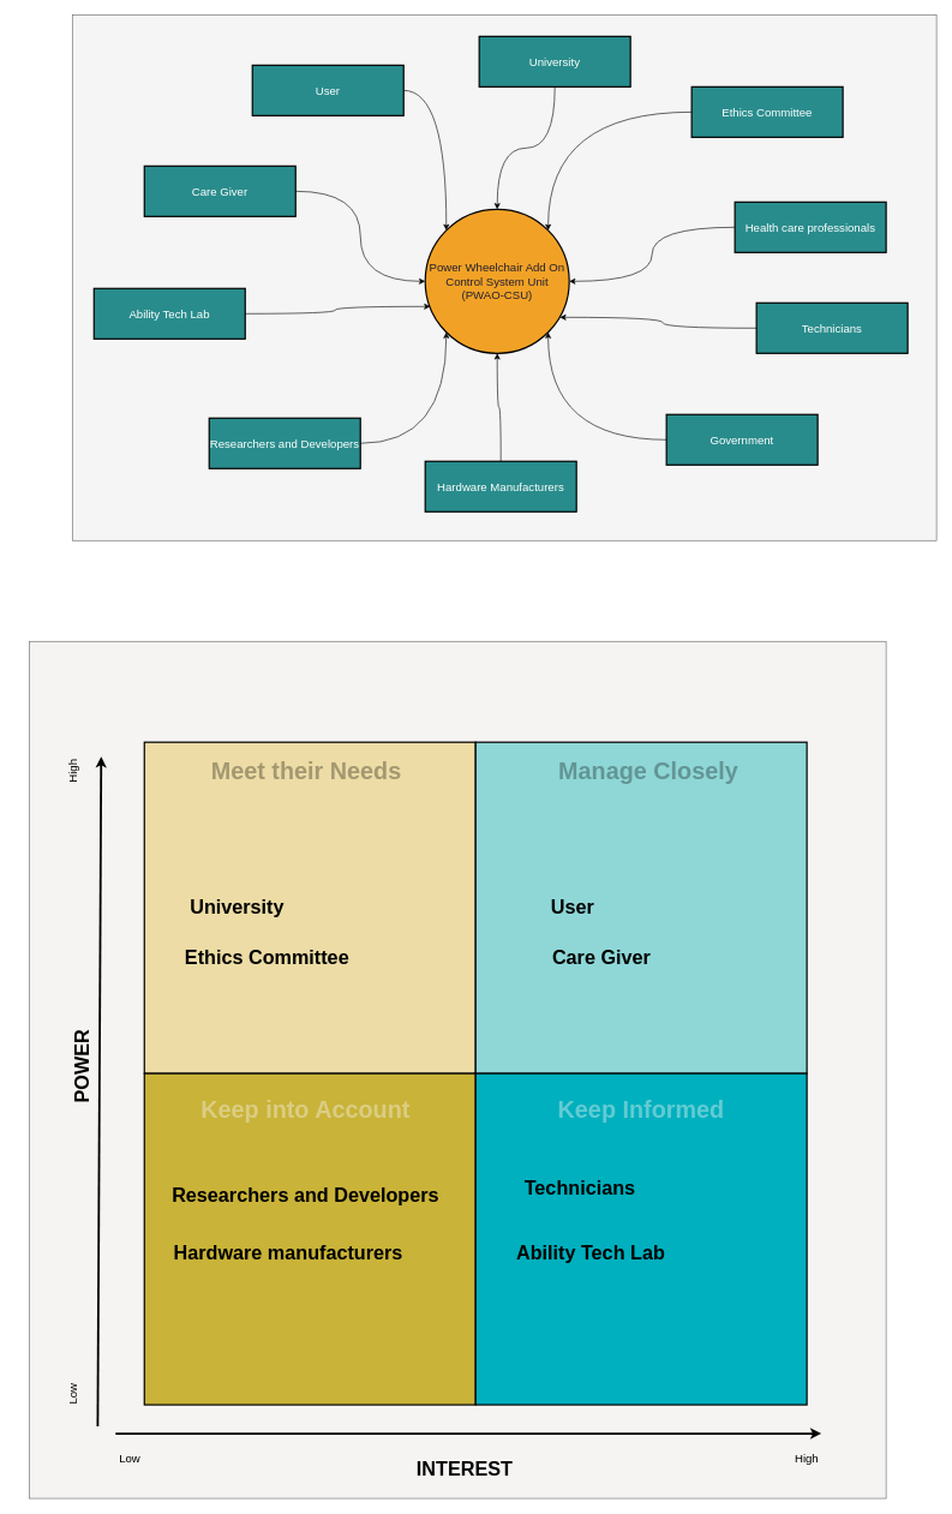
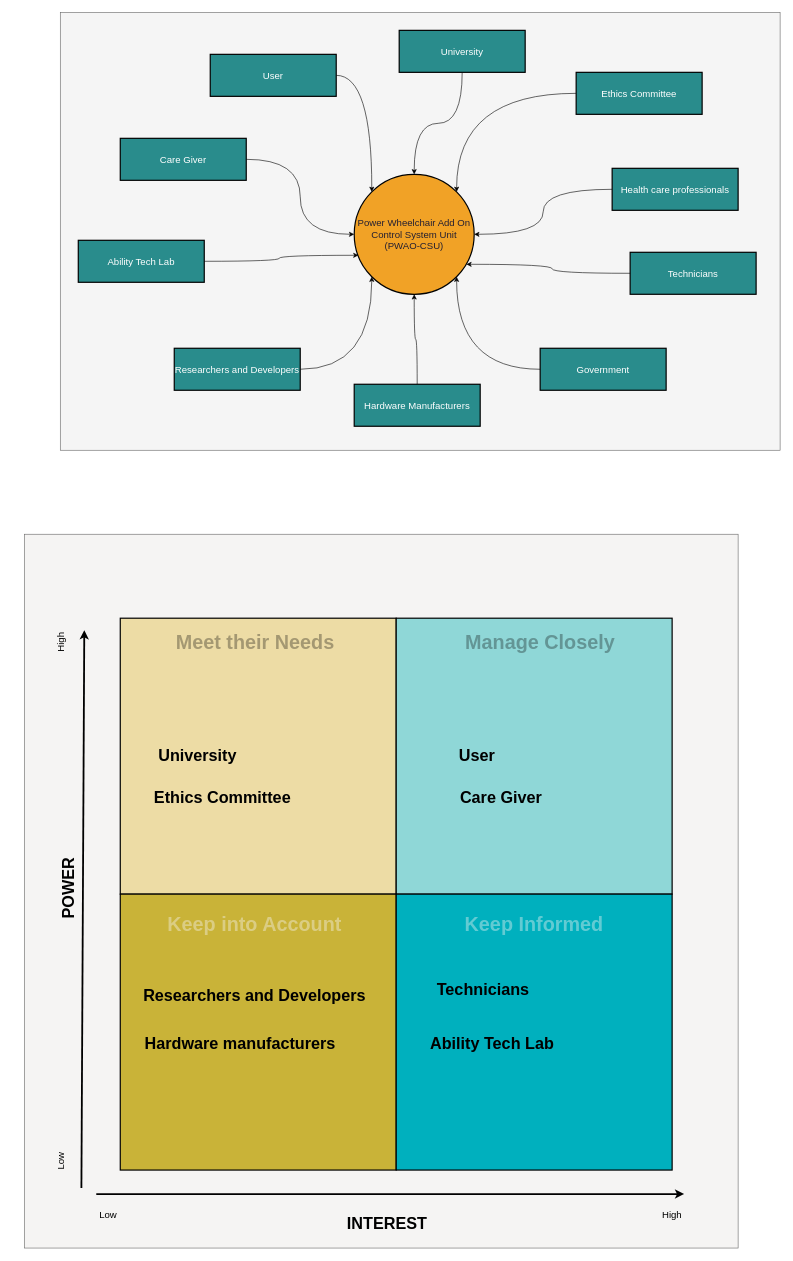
  <mxCell id="0" />
  <mxCell id="1" parent="0" />
  <mxCell id="2" value="" style="rounded=0;whiteSpace=wrap;html=1;fillColor=#f5f5f5;fontColor=#333333;strokeColor=#666666;" parent="1" vertex="1"><mxGeometry x="100" y="20" width="1200" height="730" as="geometry" /></mxCell>
  <mxCell id="3" value="" style="whiteSpace=wrap;html=1;aspect=fixed;fillColor=#F5F4F3;strokeColor=#666666;fontColor=#333333;" parent="1" vertex="1"><mxGeometry x="40" y="890" width="1190" height="1190" as="geometry" /></mxCell>
  <mxCell id="4" value="&lt;font color=&quot;#241f31&quot; style=&quot;font-size: 16px;&quot;&gt;Power Wheelchair Add On&lt;br&gt;Control System Unit (PWAO-CSU)&lt;/font&gt;" style="ellipse;whiteSpace=wrap;html=1;aspect=fixed;fillColor=#f1a226;strokeColor=#000000;strokeWidth=2;" parent="1" vertex="1"><mxGeometry x="590" y="290" width="200" height="200" as="geometry" /></mxCell>
  <mxCell id="5" style="edgeStyle=orthogonalEdgeStyle;rounded=0;orthogonalLoop=1;jettySize=auto;html=1;elbow=vertical;curved=1;" parent="1" source="6" target="4" edge="1"><mxGeometry relative="1" as="geometry" /></mxCell>
  <mxCell id="6" value="&lt;font style=&quot;font-size: 16px;&quot; color=&quot;#ffffff&quot;&gt;Care Giver&lt;br&gt;&lt;/font&gt;" style="rounded=0;whiteSpace=wrap;html=1;fillColor=#298c8c;strokeWidth=2;" parent="1" vertex="1"><mxGeometry x="200" y="230" width="210" height="70" as="geometry" /></mxCell>
  <mxCell id="7" style="edgeStyle=orthogonalEdgeStyle;rounded=0;orthogonalLoop=1;jettySize=auto;html=1;entryX=0;entryY=0;entryDx=0;entryDy=0;curved=1;" parent="1" source="8" target="4" edge="1"><mxGeometry relative="1" as="geometry" /></mxCell>
  <mxCell id="8" value="&lt;font style=&quot;font-size: 16px;&quot; color=&quot;#ffffff&quot;&gt;User&lt;br&gt;&lt;/font&gt;" style="rounded=0;whiteSpace=wrap;html=1;fillColor=#298c8c;strokeWidth=2;" parent="1" vertex="1"><mxGeometry x="350" y="90" width="210" height="70" as="geometry" /></mxCell>
  <mxCell id="9" value="" style="whiteSpace=wrap;html=1;aspect=fixed;fillColor=#eddca5;strokeWidth=2;" parent="1" vertex="1"><mxGeometry x="200" y="1030" width="460" height="460" as="geometry" /></mxCell>
  <mxCell id="10" value="" style="whiteSpace=wrap;html=1;aspect=fixed;fillColor=#8fd7d7;strokeWidth=2;" parent="1" vertex="1"><mxGeometry x="660" y="1030" width="460" height="460" as="geometry" /></mxCell>
  <mxCell id="11" value="" style="whiteSpace=wrap;html=1;aspect=fixed;fillColor=#c9b338;strokeWidth=2;" parent="1" vertex="1"><mxGeometry x="200" y="1490" width="460" height="460" as="geometry" /></mxCell>
  <mxCell id="12" value="" style="whiteSpace=wrap;html=1;aspect=fixed;fillColor=#00b0be;strokeWidth=2;" parent="1" vertex="1"><mxGeometry x="660" y="1490" width="460" height="460" as="geometry" /></mxCell>
  <mxCell id="13" value="" style="endArrow=classic;html=1;rounded=0;strokeWidth=3;" parent="1" edge="1"><mxGeometry width="50" height="50" relative="1" as="geometry"><mxPoint x="160" y="1990" as="sourcePoint" /><mxPoint x="1140" y="1990" as="targetPoint" /><Array as="points" /></mxGeometry></mxCell>
  <mxCell id="14" value="" style="endArrow=classic;html=1;rounded=0;strokeWidth=3;exitX=0.08;exitY=0.916;exitDx=0;exitDy=0;exitPerimeter=0;" parent="1" source="3" edge="1"><mxGeometry width="50" height="50" relative="1" as="geometry"><mxPoint x="90" y="2050" as="sourcePoint" /><mxPoint x="140" y="1050" as="targetPoint" /></mxGeometry></mxCell>
  <mxCell id="15" value="&lt;font size=&quot;1&quot;&gt;&lt;b&gt;&lt;font style=&quot;font-size: 27px;&quot;&gt;POWER&lt;/font&gt;&lt;/b&gt;&lt;/font&gt;" style="text;html=1;align=center;verticalAlign=middle;whiteSpace=wrap;rounded=0;rotation=-90;" parent="1" vertex="1"><mxGeometry x="20" y="1460" width="190" height="40" as="geometry" /></mxCell>
  <mxCell id="16" value="&lt;font size=&quot;1&quot;&gt;&lt;span style=&quot;font-size: 16px;&quot;&gt;Low&lt;/span&gt;&lt;/font&gt;" style="text;html=1;align=center;verticalAlign=middle;whiteSpace=wrap;rounded=0;rotation=-90;" parent="1" vertex="1"><mxGeometry x="70" y="1920" width="60" height="30" as="geometry" /></mxCell>
  <mxCell id="17" value="&lt;font style=&quot;font-size: 16px;&quot;&gt;High&lt;/font&gt;" style="text;html=1;align=center;verticalAlign=middle;whiteSpace=wrap;rounded=0;rotation=-90;" parent="1" vertex="1"><mxGeometry x="70" y="1055" width="60" height="30" as="geometry" /></mxCell>
  <mxCell id="18" value="&lt;font size=&quot;1&quot;&gt;&lt;span style=&quot;font-size: 16px;&quot;&gt;Low&lt;/span&gt;&lt;/font&gt;" style="text;html=1;align=center;verticalAlign=middle;whiteSpace=wrap;rounded=0;rotation=0;" parent="1" vertex="1"><mxGeometry x="150" y="2010" width="60" height="30" as="geometry" /></mxCell>
  <mxCell id="19" value="&lt;font style=&quot;font-size: 16px;&quot;&gt;High&lt;/font&gt;" style="text;html=1;align=center;verticalAlign=middle;whiteSpace=wrap;rounded=0;rotation=0;" parent="1" vertex="1"><mxGeometry x="1090" y="2010" width="60" height="30" as="geometry" /></mxCell>
  <mxCell id="20" value="&lt;font size=&quot;1&quot;&gt;&lt;b&gt;&lt;font style=&quot;font-size: 27px;&quot;&gt;INTEREST&lt;/font&gt;&lt;/b&gt;&lt;/font&gt;" style="text;html=1;align=center;verticalAlign=middle;whiteSpace=wrap;rounded=0;rotation=0;" parent="1" vertex="1"><mxGeometry x="550" y="2020" width="190" height="40" as="geometry" /></mxCell>
  <mxCell id="21" value="&lt;font style=&quot;font-size: 33px;&quot;&gt;&lt;b&gt;&lt;font style=&quot;font-size: 33px;&quot;&gt;Manage Closely&lt;br&gt;&lt;/font&gt;&lt;/b&gt;&lt;/font&gt;" style="text;html=1;align=center;verticalAlign=middle;whiteSpace=wrap;rounded=0;rotation=0;textOpacity=30;" parent="1" vertex="1"><mxGeometry x="750" y="1050" width="300" height="40" as="geometry" /></mxCell>
  <mxCell id="22" value="&lt;font style=&quot;font-size: 33px;&quot; color=&quot;#f6f5f4&quot;&gt;&lt;b&gt;&lt;font style=&quot;font-size: 33px;&quot;&gt;Keep Informed&lt;br&gt;&lt;/font&gt;&lt;/b&gt;&lt;/font&gt;" style="text;html=1;align=center;verticalAlign=middle;whiteSpace=wrap;rounded=0;rotation=0;textOpacity=40;" parent="1" vertex="1"><mxGeometry x="745" y="1520" width="290" height="40" as="geometry" /></mxCell>
  <mxCell id="23" value="&lt;font size=&quot;1&quot;&gt;&lt;b&gt;&lt;font style=&quot;font-size: 33px;&quot;&gt;Meet their Needs&lt;/font&gt;&lt;/b&gt;&lt;/font&gt;" style="text;html=1;align=center;verticalAlign=middle;whiteSpace=wrap;rounded=0;rotation=0;textOpacity=30;" parent="1" vertex="1"><mxGeometry x="260" y="1050" width="330" height="40" as="geometry" /></mxCell>
  <mxCell id="24" value="&lt;font style=&quot;font-size: 33px;&quot; color=&quot;#f6f5f4&quot;&gt;&lt;b&gt;&lt;font style=&quot;font-size: 33px;&quot;&gt;Keep into Account&lt;br&gt;&lt;/font&gt;&lt;/b&gt;&lt;/font&gt;" style="text;html=1;align=center;verticalAlign=middle;whiteSpace=wrap;rounded=0;rotation=0;textOpacity=40;" parent="1" vertex="1"><mxGeometry x="260" y="1520" width="327.5" height="40" as="geometry" /></mxCell>
  <mxCell id="25" value="&lt;font size=&quot;1&quot;&gt;&lt;b&gt;&lt;font style=&quot;font-size: 27px;&quot;&gt;User&lt;/font&gt;&lt;/b&gt;&lt;/font&gt;" style="text;html=1;align=center;verticalAlign=middle;whiteSpace=wrap;rounded=0;rotation=0;" parent="1" vertex="1"><mxGeometry x="700" y="1240" width="190" height="40" as="geometry" /></mxCell>
  <mxCell id="26" value="&lt;font size=&quot;1&quot;&gt;&lt;b&gt;&lt;font style=&quot;font-size: 27px;&quot;&gt;Care Giver&lt;/font&gt;&lt;/b&gt;&lt;/font&gt;" style="text;html=1;align=center;verticalAlign=middle;whiteSpace=wrap;rounded=0;rotation=0;" parent="1" vertex="1"><mxGeometry x="740" y="1310" width="190" height="40" as="geometry" /></mxCell>
  <mxCell id="27" value="&lt;font size=&quot;1&quot;&gt;&lt;b&gt;&lt;font style=&quot;font-size: 27px;&quot;&gt;University&lt;br&gt;&lt;/font&gt;&lt;/b&gt;&lt;/font&gt;" style="text;html=1;align=center;verticalAlign=middle;whiteSpace=wrap;rounded=0;rotation=0;" parent="1" vertex="1"><mxGeometry x="233.75" y="1240" width="190" height="40" as="geometry" /></mxCell>
  <mxCell id="28" value="&lt;font size=&quot;1&quot;&gt;&lt;b&gt;&lt;font style=&quot;font-size: 27px;&quot;&gt;Technicians&lt;br&gt;&lt;/font&gt;&lt;/b&gt;&lt;/font&gt;" style="text;html=1;align=center;verticalAlign=middle;whiteSpace=wrap;rounded=0;rotation=0;" parent="1" vertex="1"><mxGeometry x="710" y="1630" width="190" height="40" as="geometry" /></mxCell>
  <mxCell id="29" value="&lt;font size=&quot;1&quot;&gt;&lt;b&gt;&lt;font style=&quot;font-size: 27px;&quot;&gt;Researchers and Developers&lt;br&gt;&lt;/font&gt;&lt;/b&gt;&lt;/font&gt;" style="text;html=1;align=center;verticalAlign=middle;whiteSpace=wrap;rounded=0;rotation=0;" parent="1" vertex="1"><mxGeometry x="233.75" y="1640" width="380" height="40" as="geometry" /></mxCell>
  <mxCell id="30" value="&lt;font size=&quot;1&quot;&gt;&lt;b&gt;&lt;font style=&quot;font-size: 27px;&quot;&gt;Hardware manufacturers&lt;br&gt;&lt;/font&gt;&lt;/b&gt;&lt;/font&gt;" style="text;html=1;align=center;verticalAlign=middle;whiteSpace=wrap;rounded=0;rotation=0;" parent="1" vertex="1"><mxGeometry x="200" y="1720" width="400" height="40" as="geometry" /></mxCell>
  <mxCell id="31" value="&lt;font size=&quot;1&quot;&gt;&lt;b&gt;&lt;font style=&quot;font-size: 27px;&quot;&gt;Ability Tech Lab&lt;br&gt;&lt;/font&gt;&lt;/b&gt;&lt;/font&gt;" style="text;html=1;align=center;verticalAlign=middle;whiteSpace=wrap;rounded=0;rotation=0;" parent="1" vertex="1"><mxGeometry x="710" y="1720" width="220" height="40" as="geometry" /></mxCell>
  <mxCell id="32" style="edgeStyle=orthogonalEdgeStyle;rounded=0;orthogonalLoop=1;jettySize=auto;html=1;entryX=0.5;entryY=1;entryDx=0;entryDy=0;curved=1;" parent="1" source="33" target="4" edge="1"><mxGeometry relative="1" as="geometry" /></mxCell>
  <mxCell id="33" value="&lt;font style=&quot;font-size: 16px;&quot; color=&quot;#ffffff&quot;&gt;Hardware Manufacturers&lt;br&gt;&lt;/font&gt;" style="rounded=0;whiteSpace=wrap;html=1;fillColor=#298c8c;strokeWidth=2;" parent="1" vertex="1"><mxGeometry x="590" y="640" width="210" height="70" as="geometry" /></mxCell>
  <mxCell id="34" value="&lt;font style=&quot;font-size: 16px;&quot; color=&quot;#ffffff&quot;&gt;Technicians&lt;br&gt;&lt;/font&gt;" style="rounded=0;whiteSpace=wrap;html=1;fillColor=#298c8c;strokeWidth=2;" parent="1" vertex="1"><mxGeometry x="1050" y="420" width="210" height="70" as="geometry" /></mxCell>
  <mxCell id="35" style="edgeStyle=orthogonalEdgeStyle;rounded=0;orthogonalLoop=1;jettySize=auto;html=1;entryX=1;entryY=1;entryDx=0;entryDy=0;curved=1;" parent="1" source="36" target="4" edge="1"><mxGeometry relative="1" as="geometry" /></mxCell>
- <mxCell id="36" value="&lt;font style=&quot;font-size: 16px;&quot; color=&quot;#ffffff&quot;&gt;Government&lt;br&gt;&lt;/font&gt;" style="rounded=0;whiteSpace=wrap;html=1;fillColor=#298c8c;strokeWidth=2;" parent="1" vertex="1"><mxGeometry x="925" y="575" width="210" height="70" as="geometry" /></mxCell>
+ <mxCell id="36" value="&lt;font style=&quot;font-size: 16px;&quot; color=&quot;#ffffff&quot;&gt;Government&lt;br&gt;&lt;/font&gt;" style="rounded=0;whiteSpace=wrap;html=1;fillColor=#298c8c;strokeWidth=2;" parent="1" vertex="1"><mxGeometry x="900" y="580" width="210" height="70" as="geometry" /></mxCell>
  <mxCell id="37" style="edgeStyle=orthogonalEdgeStyle;rounded=0;orthogonalLoop=1;jettySize=auto;html=1;curved=1;" parent="1" source="38" target="4" edge="1"><mxGeometry relative="1" as="geometry" /></mxCell>
  <mxCell id="38" value="&lt;font style=&quot;font-size: 16px;&quot; color=&quot;#ffffff&quot;&gt;Health care professionals&lt;br&gt;&lt;/font&gt;" style="rounded=0;whiteSpace=wrap;html=1;fillColor=#298c8c;strokeWidth=2;" parent="1" vertex="1"><mxGeometry x="1020" y="280" width="210" height="70" as="geometry" /></mxCell>
  <mxCell id="39" style="edgeStyle=orthogonalEdgeStyle;rounded=0;orthogonalLoop=1;jettySize=auto;html=1;curved=1;startArrow=none;startFill=0;" parent="1" source="40" target="4" edge="1"><mxGeometry relative="1" as="geometry" /></mxCell>
  <mxCell id="40" value="&lt;font style=&quot;font-size: 16px;&quot; color=&quot;#ffffff&quot;&gt;University&lt;br&gt;&lt;/font&gt;" style="rounded=0;whiteSpace=wrap;html=1;fillColor=#298c8c;strokeWidth=2;" parent="1" vertex="1"><mxGeometry x="665" y="50" width="210" height="70" as="geometry" /></mxCell>
  <mxCell id="41" style="edgeStyle=orthogonalEdgeStyle;rounded=0;orthogonalLoop=1;jettySize=auto;html=1;entryX=0;entryY=1;entryDx=0;entryDy=0;curved=1;" parent="1" source="42" target="4" edge="1"><mxGeometry relative="1" as="geometry" /></mxCell>
  <mxCell id="42" value="&lt;font style=&quot;font-size: 16px;&quot; color=&quot;#ffffff&quot;&gt;Researchers and Developers&lt;br&gt;&lt;/font&gt;" style="rounded=0;whiteSpace=wrap;html=1;fillColor=#298c8c;strokeWidth=2;" parent="1" vertex="1"><mxGeometry x="290" y="580" width="210" height="70" as="geometry" /></mxCell>
  <mxCell id="43" value="&lt;font style=&quot;font-size: 16px;&quot; color=&quot;#ffffff&quot;&gt;Ability Tech Lab&lt;br&gt;&lt;/font&gt;" style="rounded=0;whiteSpace=wrap;html=1;fillColor=#298c8c;strokeWidth=2;" parent="1" vertex="1"><mxGeometry x="130" y="400" width="210" height="70" as="geometry" /></mxCell>
  <mxCell id="44" style="edgeStyle=orthogonalEdgeStyle;rounded=0;orthogonalLoop=1;jettySize=auto;html=1;entryX=1;entryY=0;entryDx=0;entryDy=0;curved=1;" parent="1" source="45" target="4" edge="1"><mxGeometry relative="1" as="geometry" /></mxCell>
  <mxCell id="45" value="&lt;font style=&quot;font-size: 16px;&quot; color=&quot;#ffffff&quot;&gt;Ethics Committee&lt;br&gt;&lt;/font&gt;" style="rounded=0;whiteSpace=wrap;html=1;fillColor=#298c8c;strokeWidth=2;" parent="1" vertex="1"><mxGeometry x="960" y="120" width="210" height="70" as="geometry" /></mxCell>
  <mxCell id="46" style="edgeStyle=orthogonalEdgeStyle;rounded=0;orthogonalLoop=1;jettySize=auto;html=1;entryX=0.935;entryY=0.75;entryDx=0;entryDy=0;entryPerimeter=0;curved=1;" parent="1" source="34" target="4" edge="1"><mxGeometry relative="1" as="geometry" /></mxCell>
  <mxCell id="47" style="edgeStyle=orthogonalEdgeStyle;rounded=0;orthogonalLoop=1;jettySize=auto;html=1;entryX=0.035;entryY=0.675;entryDx=0;entryDy=0;entryPerimeter=0;curved=1;" parent="1" source="43" target="4" edge="1"><mxGeometry relative="1" as="geometry" /></mxCell>
  <mxCell id="48" value="&lt;font size=&quot;1&quot;&gt;&lt;b&gt;&lt;font style=&quot;font-size: 27px;&quot;&gt;Ethics Committee&lt;br&gt;&lt;/font&gt;&lt;/b&gt;&lt;/font&gt;" style="text;html=1;align=center;verticalAlign=middle;whiteSpace=wrap;rounded=0;rotation=0;" vertex="1" parent="1"><mxGeometry x="242.5" y="1310" width="255" height="40" as="geometry" /></mxCell>
